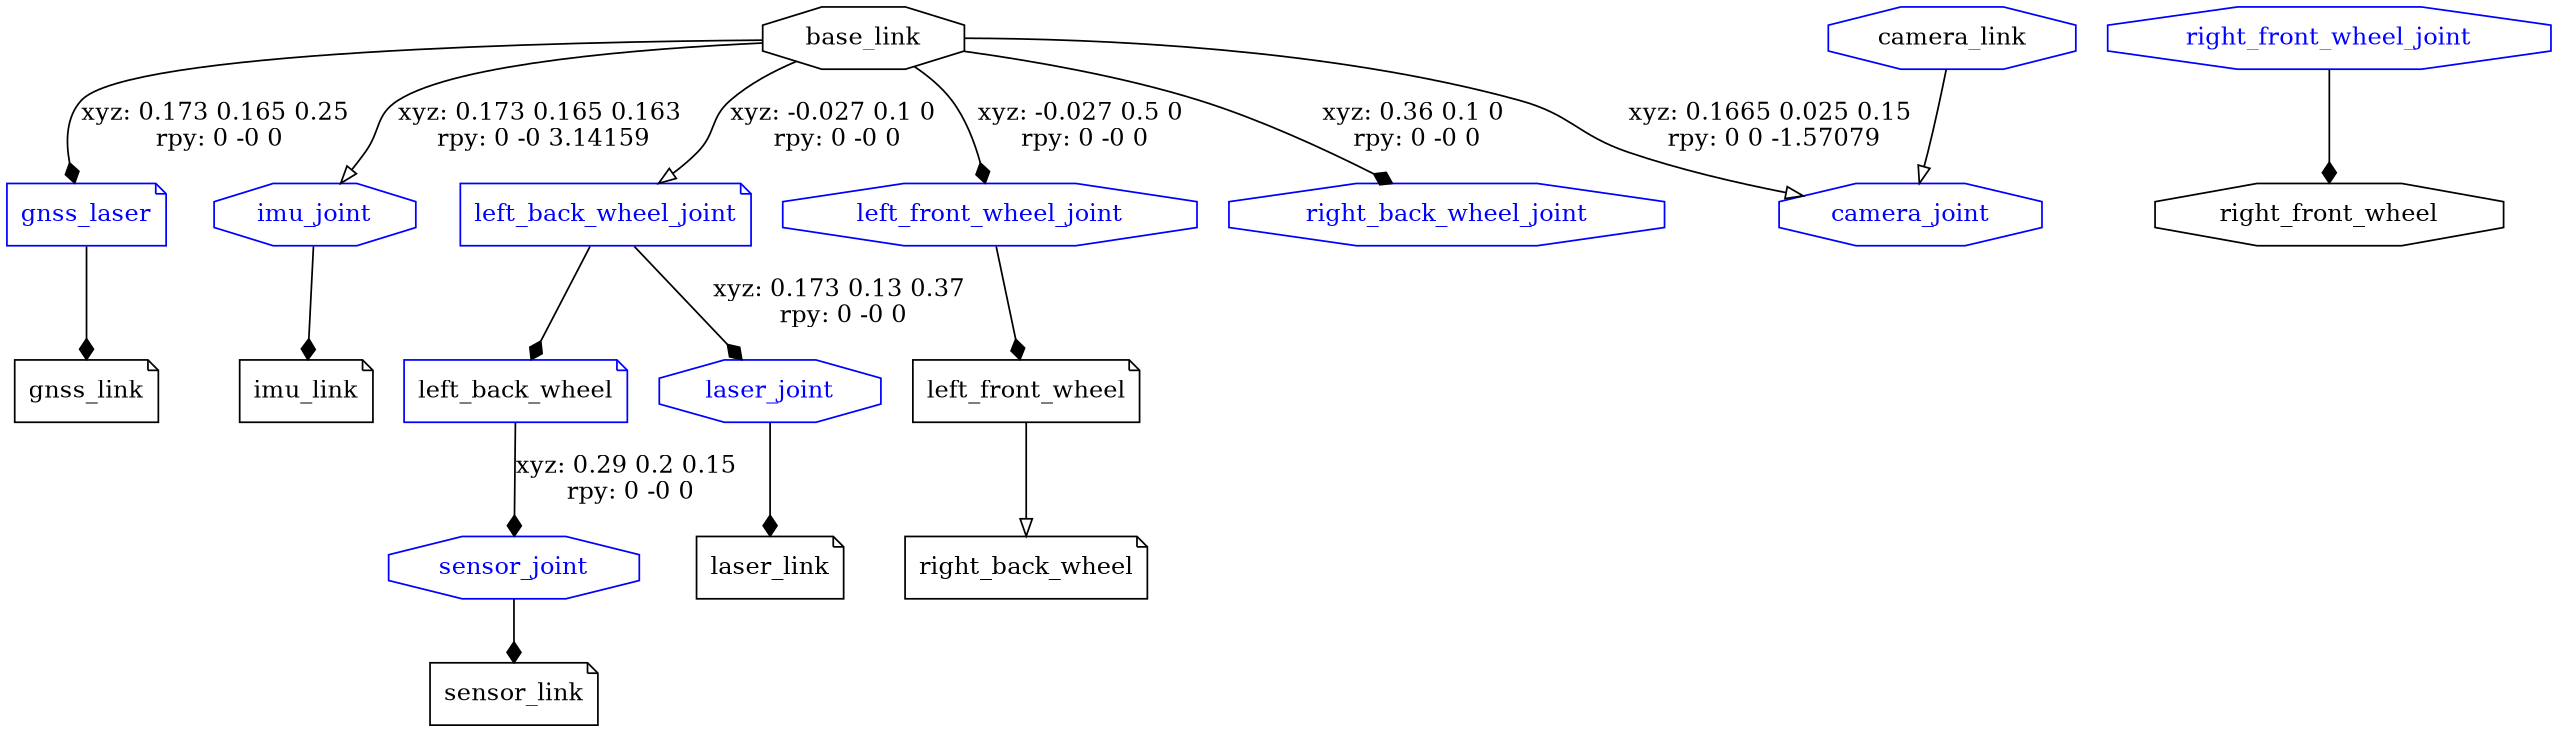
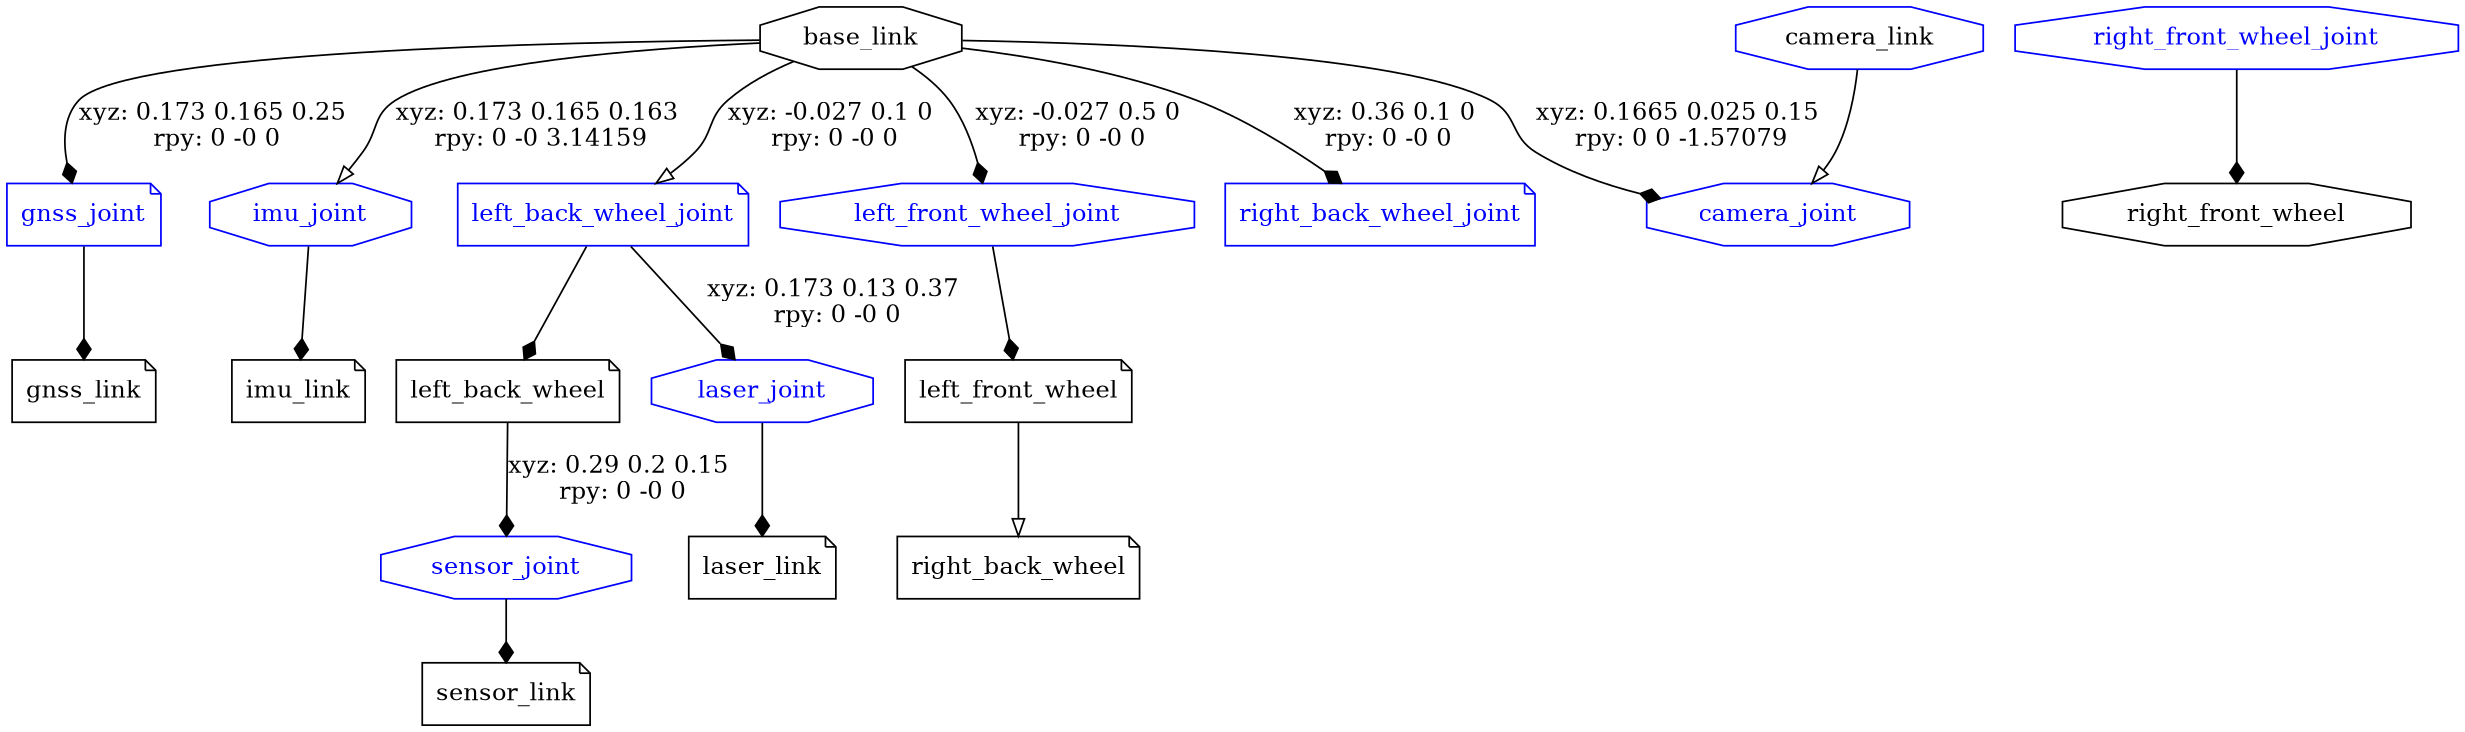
  digraph {
    node [shape=note color=blue]
    edge [arrowhead=diamond]
    n1 [label=base_link shape=octagon color=""]
    camera_joint [fontcolor=blue shape=octagon]
-   gnss_joint [fontcolor=blue label=gnss_laser]
+   gnss_joint [fontcolor=blue]
    imu_joint [fontcolor=blue shape=octagon]
    left_back_wheel_joint [fontcolor=blue]
    left_front_wheel_joint [fontcolor=blue shape=octagon]
-   right_back_wheel_joint [fontcolor=blue shape=octagon]
+   right_back_wheel_joint [fontcolor=blue]
    n8 [label=gnss_link color=""]
    n9 [label=imu_link color=""]
    laser_joint [fontcolor=blue shape=octagon]
    n11 [label=laser_link color=""]
-   n12 [label=left_back_wheel]
+   n12 [label=left_back_wheel color=""]
    n13 [label=left_front_wheel color=""]
    right_front_wheel_joint [fontcolor=blue shape=octagon]
    n15 [label=right_front_wheel shape=octagon color=""]
    sensor_joint [fontcolor=blue shape=octagon]
    n17 [label=sensor_link color=""]
    n18 [label=camera_link shape=octagon]
    n19 [label=right_back_wheel color=""]
-   n1 -> camera_joint [arrowhead=onormal label="xyz: 0.1665 0.025 0.15 \nrpy: 0 0 -1.57079"]
+   n1 -> camera_joint [label="xyz: 0.1665 0.025 0.15 \nrpy: 0 0 -1.57079"]
    n1 -> gnss_joint [label="xyz: 0.173 0.165 0.25 \nrpy: 0 -0 0"]
    n1 -> imu_joint [arrowhead=onormal label="xyz: 0.173 0.165 0.163 \nrpy: 0 -0 3.14159"]
    n1 -> left_back_wheel_joint [arrowhead=onormal label="xyz: -0.027 0.1 0 \nrpy: 0 -0 0"]
    n1 -> left_front_wheel_joint [label="xyz: -0.027 0.5 0 \nrpy: 0 -0 0"]
    n1 -> right_back_wheel_joint [label="xyz: 0.36 0.1 0 \nrpy: 0 -0 0"]
    gnss_joint -> n8
    imu_joint -> n9
    left_back_wheel_joint -> laser_joint [label="xyz: 0.173 0.13 0.37 \nrpy: 0 -0 0"]
    left_back_wheel_joint -> n12
    left_front_wheel_joint -> n13
    laser_joint -> n11
    n12 -> sensor_joint [label="xyz: 0.29 0.2 0.15 \nrpy: 0 -0 0"]
    n13 -> n19 [arrowhead=onormal]
    right_front_wheel_joint -> n15
    sensor_joint -> n17
    n18 -> camera_joint [arrowhead=onormal]
  }
